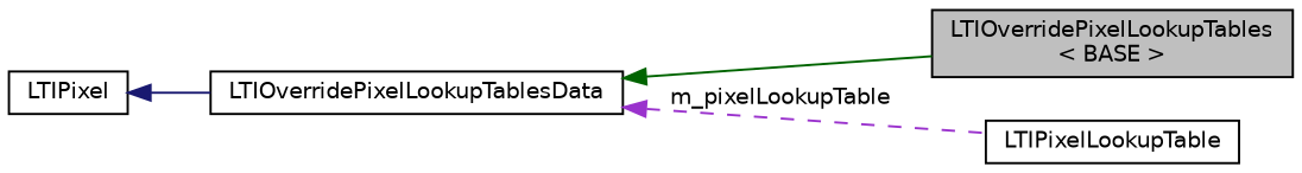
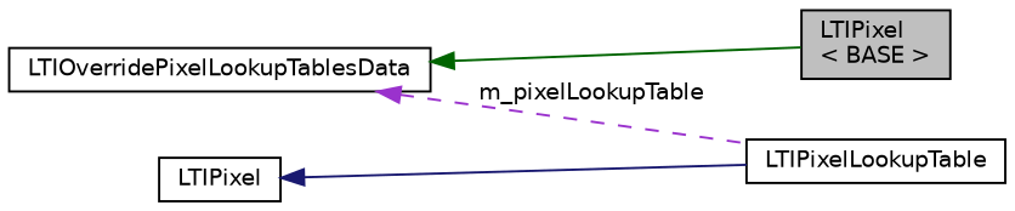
  digraph {
    rankdir=LR
    node [color=black fontname=Helvetica fontsize=10 shape=record]
    edge [dir=back fontname=Helvetica fontsize=10 labelfontname=Helvetica labelfontsize=10 style=solid]
-   n1 [fillcolor=grey75 fontcolor=black height=0.2 label="LTIOverridePixelLookupTables\l\< BASE \>" style=filled width=0.4]
+   n1 [fillcolor=grey75 fontcolor=black height=0.2 label="LTIPixel\l\< BASE \>" style=filled width=0.4]
    n2 [height=0.2 label=LTIOverridePixelLookupTablesData width=0.4]
    n3 [height=0.2 label=LTIPixelLookupTable width=0.4]
    n4 [height=0.2 label=LTIPixel width=0.4]
    n2 -> n1 [color=darkgreen]
    n2 -> n3 [color=darkorchid3 label=" m_pixelLookupTable" style=dashed]
-   n4 -> n2 [color=midnightblue]
+   n4 -> n3 [color=midnightblue]
  }
